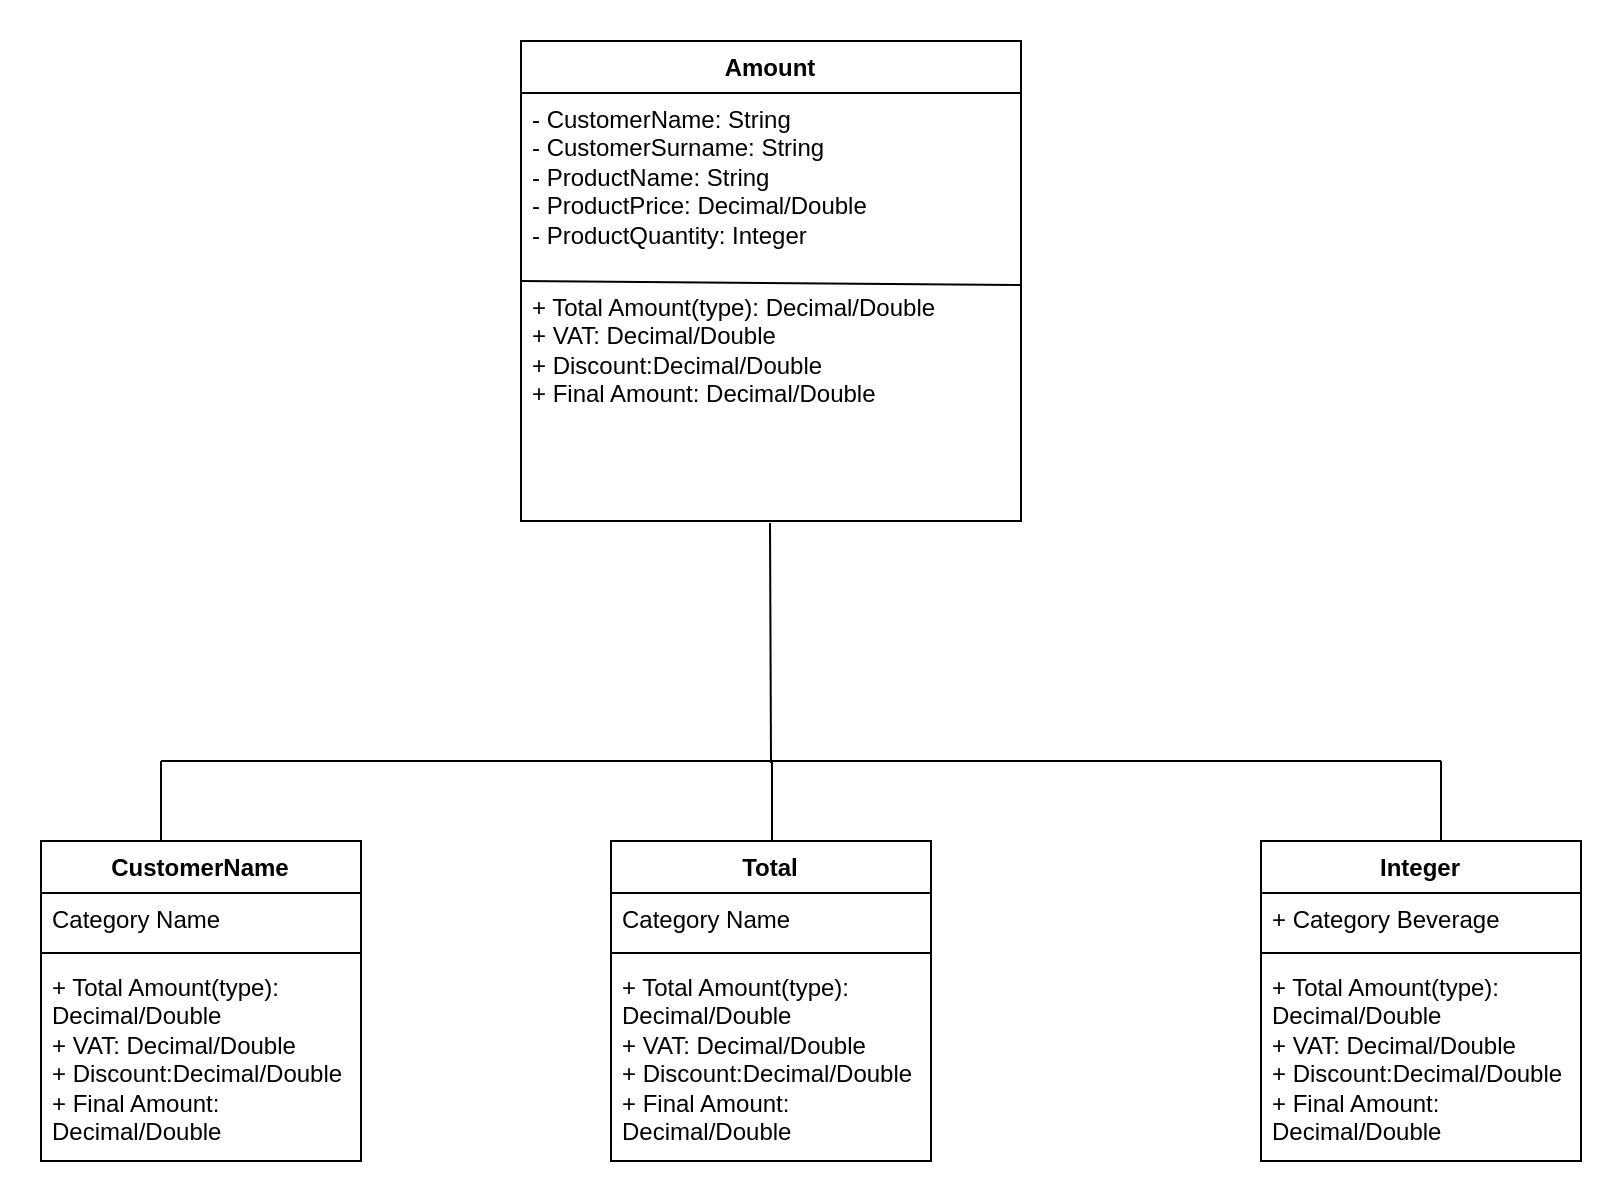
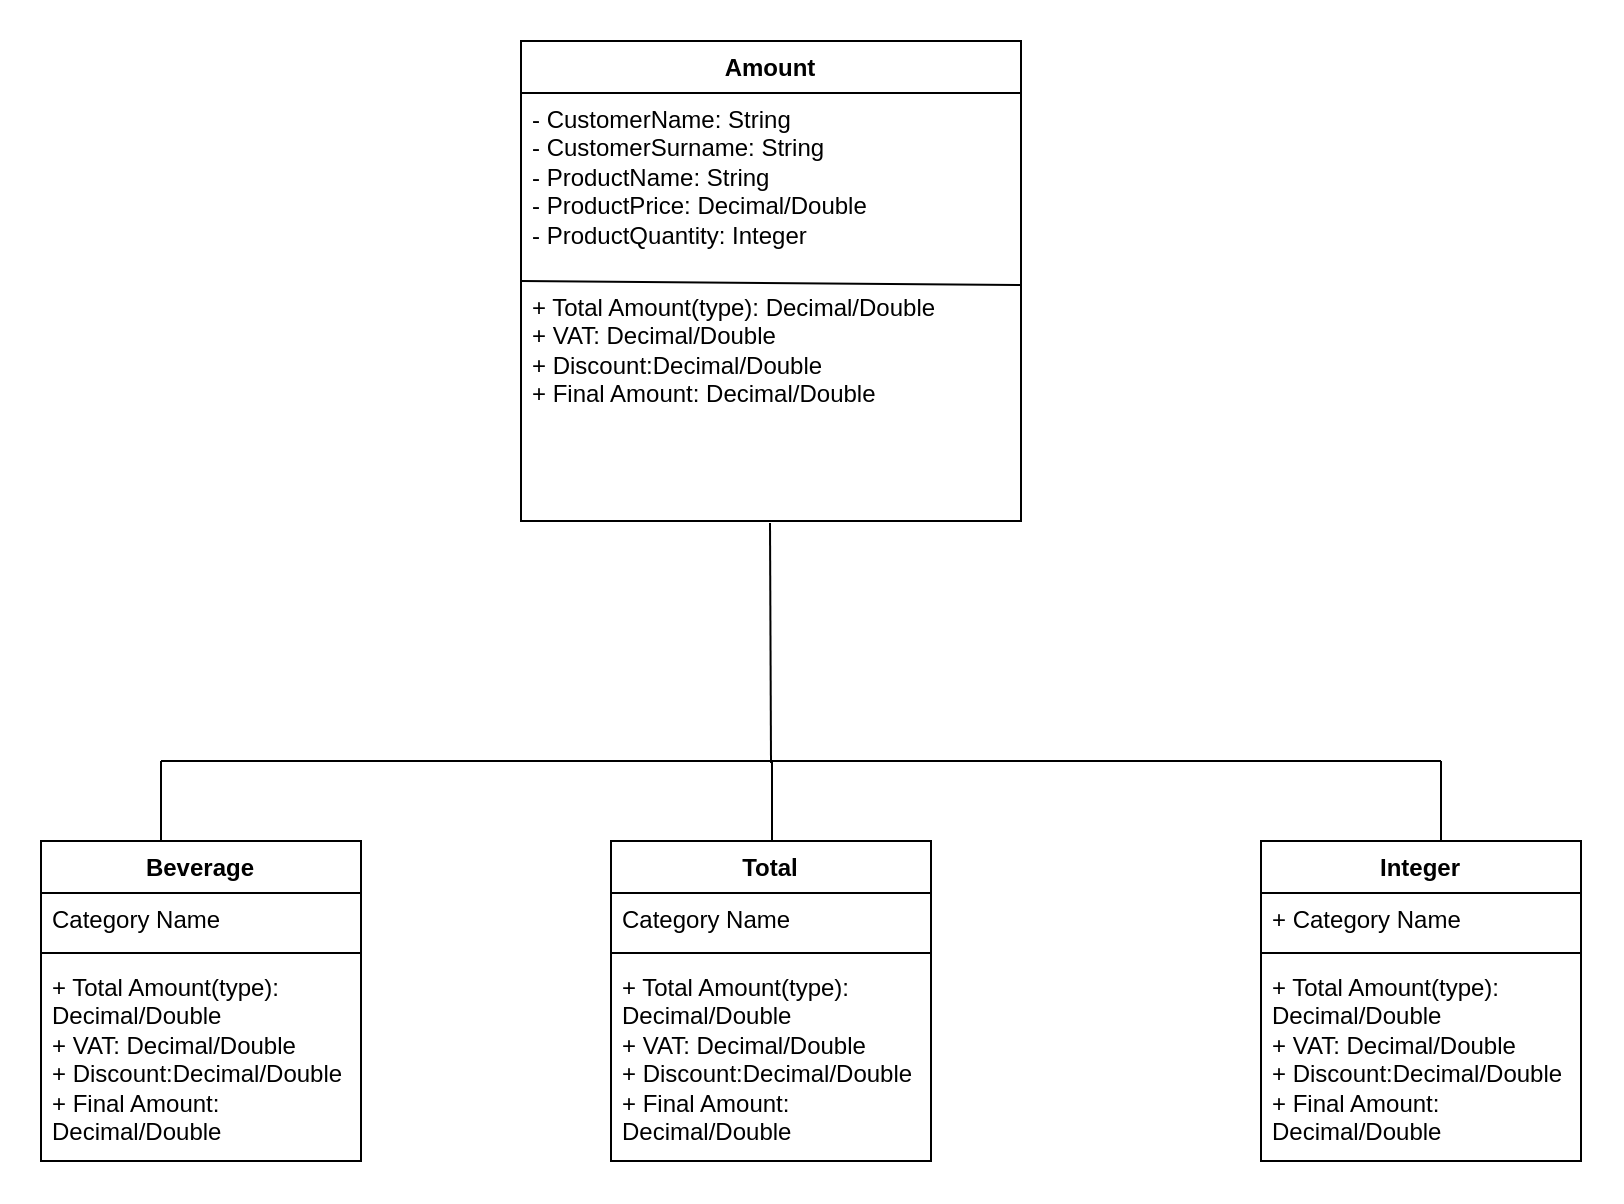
  <mxCell id="0" />
  <mxCell id="1" parent="0" />
  <mxCell id="2" value="Amount&lt;div&gt;&lt;br&gt;&lt;/div&gt;" style="swimlane;fontStyle=1;align=center;verticalAlign=top;childLayout=stackLayout;horizontal=1;startSize=26;horizontalStack=0;resizeParent=1;resizeParentMax=0;resizeLast=0;collapsible=1;marginBottom=0;whiteSpace=wrap;html=1;" parent="1" vertex="1"><mxGeometry x="260" y="20" width="250" height="240" as="geometry" /></mxCell>
  <mxCell id="3" value="- CustomerName: String&lt;div&gt;- CustomerSurname: String&lt;/div&gt;&lt;div&gt;- ProductName: String&lt;/div&gt;&lt;div&gt;- ProductPrice: Decimal/Double&lt;/div&gt;&lt;div&gt;- ProductQuantity: Integer&lt;/div&gt;" style="text;strokeColor=none;fillColor=none;align=left;verticalAlign=top;spacingLeft=4;spacingRight=4;overflow=hidden;rotatable=0;points=[[0,0.5],[1,0.5]];portConstraint=eastwest;whiteSpace=wrap;html=1;" parent="2" vertex="1"><mxGeometry y="26" width="250" height="214" as="geometry" /></mxCell>
  <mxCell id="4" value="+ Total Amount(type): Decimal/Double&lt;div&gt;+ VAT: Decimal/Double&lt;/div&gt;&lt;div&gt;+ Discount:Decimal/Double&lt;/div&gt;&lt;div&gt;+ Final Amount: Decimal/Double&lt;/div&gt;" style="text;strokeColor=none;fillColor=none;align=left;verticalAlign=top;spacingLeft=4;spacingRight=4;overflow=hidden;rotatable=0;points=[[0,0.5],[1,0.5]];portConstraint=eastwest;whiteSpace=wrap;html=1;" parent="1" vertex="1"><mxGeometry x="260" y="140" width="250" height="170" as="geometry" /></mxCell>
  <mxCell id="5" value="" style="endArrow=none;html=1;rounded=0;entryX=1;entryY=0.012;entryDx=0;entryDy=0;entryPerimeter=0;" edge="1" parent="1" target="4"><mxGeometry width="50" height="50" relative="1" as="geometry"><mxPoint x="260" y="140" as="sourcePoint" /><mxPoint x="400" y="140" as="targetPoint" /></mxGeometry></mxCell>
  <mxCell id="6" value="" style="endArrow=none;html=1;rounded=0;" edge="1" parent="1"><mxGeometry width="50" height="50" relative="1" as="geometry"><mxPoint x="385" y="381" as="sourcePoint" /><mxPoint x="384.5" y="261" as="targetPoint" /></mxGeometry></mxCell>
- <mxCell id="7" value="CustomerName&lt;div&gt;&lt;br&gt;&lt;/div&gt;" style="swimlane;fontStyle=1;align=center;verticalAlign=top;childLayout=stackLayout;horizontal=1;startSize=26;horizontalStack=0;resizeParent=1;resizeParentMax=0;resizeLast=0;collapsible=1;marginBottom=0;whiteSpace=wrap;html=1;" vertex="1" parent="1"><mxGeometry x="20" y="420" width="160" height="160" as="geometry" /></mxCell>
+ <mxCell id="7" value="Beverage&lt;div&gt;&lt;br&gt;&lt;/div&gt;" style="swimlane;fontStyle=1;align=center;verticalAlign=top;childLayout=stackLayout;horizontal=1;startSize=26;horizontalStack=0;resizeParent=1;resizeParentMax=0;resizeLast=0;collapsible=1;marginBottom=0;whiteSpace=wrap;html=1;" vertex="1" parent="1"><mxGeometry x="20" y="420" width="160" height="160" as="geometry" /></mxCell>
  <mxCell id="8" value="Category Name" style="text;strokeColor=none;fillColor=none;align=left;verticalAlign=top;spacingLeft=4;spacingRight=4;overflow=hidden;rotatable=0;points=[[0,0.5],[1,0.5]];portConstraint=eastwest;whiteSpace=wrap;html=1;" vertex="1" parent="7"><mxGeometry y="26" width="160" height="26" as="geometry" /></mxCell>
  <mxCell id="9" value="" style="line;strokeWidth=1;fillColor=none;align=left;verticalAlign=middle;spacingTop=-1;spacingLeft=3;spacingRight=3;rotatable=0;labelPosition=right;points=[];portConstraint=eastwest;strokeColor=inherit;" vertex="1" parent="7"><mxGeometry y="52" width="160" height="8" as="geometry" /></mxCell>
  <mxCell id="10" value="+ Total Amount(type): Decimal/Double&lt;div&gt;+ VAT: Decimal/Double&lt;/div&gt;&lt;div&gt;+ Discount:Decimal/Double&lt;/div&gt;&lt;div&gt;+ Final Amount: Decimal/Double&lt;/div&gt;" style="text;strokeColor=none;fillColor=none;align=left;verticalAlign=top;spacingLeft=4;spacingRight=4;overflow=hidden;rotatable=0;points=[[0,0.5],[1,0.5]];portConstraint=eastwest;whiteSpace=wrap;html=1;" vertex="1" parent="7"><mxGeometry y="60" width="160" height="100" as="geometry" /></mxCell>
  <mxCell id="11" value="Total" style="swimlane;fontStyle=1;align=center;verticalAlign=top;childLayout=stackLayout;horizontal=1;startSize=26;horizontalStack=0;resizeParent=1;resizeParentMax=0;resizeLast=0;collapsible=1;marginBottom=0;whiteSpace=wrap;html=1;" vertex="1" parent="1"><mxGeometry x="305" y="420" width="160" height="160" as="geometry" /></mxCell>
  <mxCell id="12" value="Category Name" style="text;strokeColor=none;fillColor=none;align=left;verticalAlign=top;spacingLeft=4;spacingRight=4;overflow=hidden;rotatable=0;points=[[0,0.5],[1,0.5]];portConstraint=eastwest;whiteSpace=wrap;html=1;" vertex="1" parent="11"><mxGeometry y="26" width="160" height="26" as="geometry" /></mxCell>
  <mxCell id="13" value="" style="line;strokeWidth=1;fillColor=none;align=left;verticalAlign=middle;spacingTop=-1;spacingLeft=3;spacingRight=3;rotatable=0;labelPosition=right;points=[];portConstraint=eastwest;strokeColor=inherit;" vertex="1" parent="11"><mxGeometry y="52" width="160" height="8" as="geometry" /></mxCell>
  <mxCell id="14" value="+ Total Amount(type): Decimal/Double&lt;div&gt;+ VAT: Decimal/Double&lt;/div&gt;&lt;div&gt;+ Discount:Decimal/Double&lt;/div&gt;&lt;div&gt;+ Final Amount: Decimal/Double&lt;/div&gt;" style="text;strokeColor=none;fillColor=none;align=left;verticalAlign=top;spacingLeft=4;spacingRight=4;overflow=hidden;rotatable=0;points=[[0,0.5],[1,0.5]];portConstraint=eastwest;whiteSpace=wrap;html=1;" vertex="1" parent="11"><mxGeometry y="60" width="160" height="100" as="geometry" /></mxCell>
  <mxCell id="15" value="Integer&lt;div&gt;&lt;br&gt;&lt;/div&gt;" style="swimlane;fontStyle=1;align=center;verticalAlign=top;childLayout=stackLayout;horizontal=1;startSize=26;horizontalStack=0;resizeParent=1;resizeParentMax=0;resizeLast=0;collapsible=1;marginBottom=0;whiteSpace=wrap;html=1;" vertex="1" parent="1"><mxGeometry x="630" y="420" width="160" height="160" as="geometry" /></mxCell>
- <mxCell id="16" value="+ Category Beverage" style="text;strokeColor=none;fillColor=none;align=left;verticalAlign=top;spacingLeft=4;spacingRight=4;overflow=hidden;rotatable=0;points=[[0,0.5],[1,0.5]];portConstraint=eastwest;whiteSpace=wrap;html=1;" vertex="1" parent="15"><mxGeometry y="26" width="160" height="26" as="geometry" /></mxCell>
+ <mxCell id="16" value="+ Category Name" style="text;strokeColor=none;fillColor=none;align=left;verticalAlign=top;spacingLeft=4;spacingRight=4;overflow=hidden;rotatable=0;points=[[0,0.5],[1,0.5]];portConstraint=eastwest;whiteSpace=wrap;html=1;" vertex="1" parent="15"><mxGeometry y="26" width="160" height="26" as="geometry" /></mxCell>
  <mxCell id="17" value="" style="line;strokeWidth=1;fillColor=none;align=left;verticalAlign=middle;spacingTop=-1;spacingLeft=3;spacingRight=3;rotatable=0;labelPosition=right;points=[];portConstraint=eastwest;strokeColor=inherit;" vertex="1" parent="15"><mxGeometry y="52" width="160" height="8" as="geometry" /></mxCell>
  <mxCell id="18" value="+ Total Amount(type): Decimal/Double&lt;div&gt;+ VAT: Decimal/Double&lt;/div&gt;&lt;div&gt;+ Discount:Decimal/Double&lt;/div&gt;&lt;div&gt;+ Final Amount: Decimal/Double&lt;/div&gt;" style="text;strokeColor=none;fillColor=none;align=left;verticalAlign=top;spacingLeft=4;spacingRight=4;overflow=hidden;rotatable=0;points=[[0,0.5],[1,0.5]];portConstraint=eastwest;whiteSpace=wrap;html=1;" vertex="1" parent="15"><mxGeometry y="60" width="160" height="100" as="geometry" /></mxCell>
  <mxCell id="19" value="" style="endArrow=none;html=1;rounded=0;" edge="1" parent="1"><mxGeometry width="50" height="50" relative="1" as="geometry"><mxPoint x="80" y="380" as="sourcePoint" /><mxPoint x="720" y="380" as="targetPoint" /></mxGeometry></mxCell>
  <mxCell id="20" value="" style="endArrow=none;html=1;rounded=0;" edge="1" parent="1"><mxGeometry width="50" height="50" relative="1" as="geometry"><mxPoint x="80" y="420" as="sourcePoint" /><mxPoint x="80" y="380" as="targetPoint" /></mxGeometry></mxCell>
  <mxCell id="21" value="" style="endArrow=none;html=1;rounded=0;" edge="1" parent="1"><mxGeometry width="50" height="50" relative="1" as="geometry"><mxPoint x="385.5" y="420" as="sourcePoint" /><mxPoint x="385.5" y="380" as="targetPoint" /></mxGeometry></mxCell>
  <mxCell id="22" value="" style="endArrow=none;html=1;rounded=0;" edge="1" parent="1"><mxGeometry width="50" height="50" relative="1" as="geometry"><mxPoint x="720" y="420" as="sourcePoint" /><mxPoint x="720" y="380" as="targetPoint" /></mxGeometry></mxCell>
